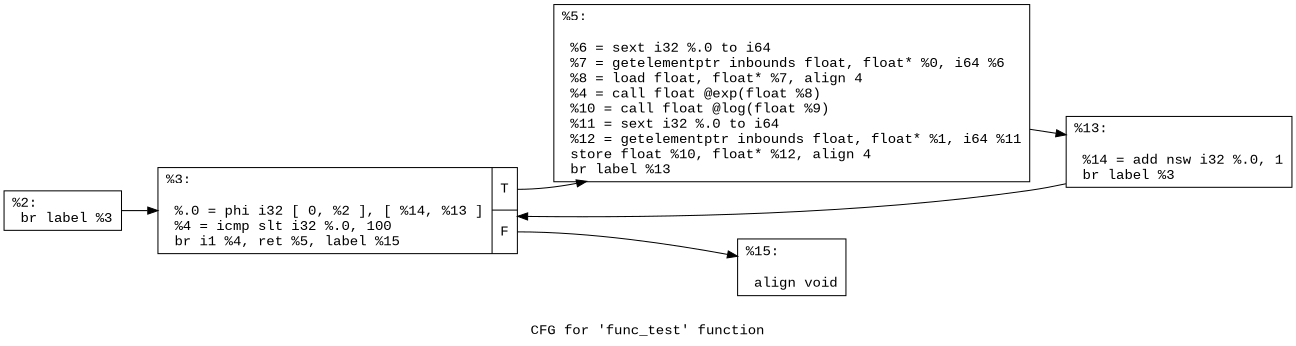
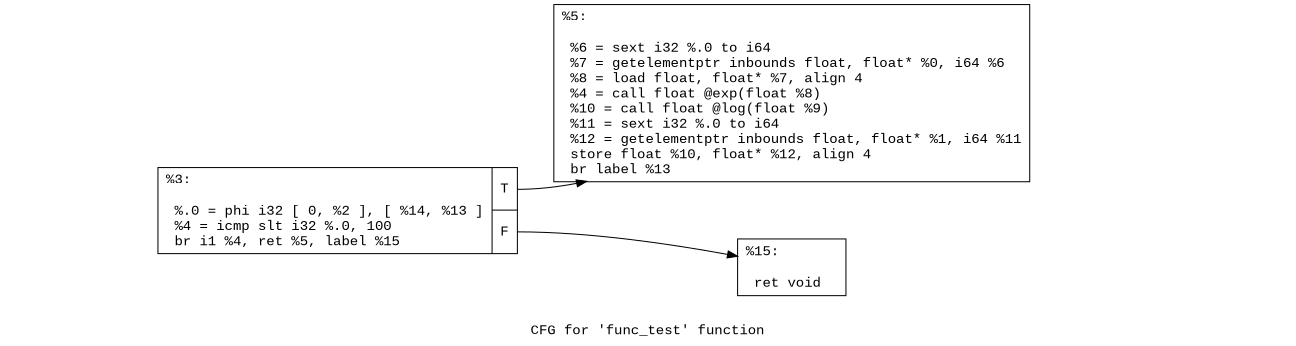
  digraph {
    fontname="Liberation Mono"
    label="CFG for 'func_test' function"
    rankdir=LR
    node [fontname="Liberation Mono" shape=record]
    edge [fontname="Liberation Mono"]
-   n1 [label="{%2:\l  br label %3\l}"]
    n2 [label="{%3:\l\l  %.0 = phi i32 [ 0, %2 ], [ %14, %13 ]\l  %4 = icmp slt i32 %.0, 100\l  br i1 %4, ret %5, label %15\l|{<s0>T|<s1>F}}"]
    n3 [label="{%5:\l\l  %6 = sext i32 %.0 to i64\l  %7 = getelementptr inbounds float, float* %0, i64 %6\l  %8 = load float, float* %7, align 4\l  %4 = call float @exp(float %8)\l  %10 = call float @log(float %9)\l  %11 = sext i32 %.0 to i64\l  %12 = getelementptr inbounds float, float* %1, i64 %11\l  store float %10, float* %12, align 4\l  br label %13\l}"]
-   n4 [label="{%15:\l\l  align void\l}"]
-   n5 [label="{%13:\l\l  %14 = add nsw i32 %.0, 1\l  br label %3\l}"]
-   n1 -> n2
+   n4 [label="{%15:\l\l  ret void\l}"]
    n2 -> n3 [tailport=s0]
    n2 -> n4 [tailport=s1]
-   n3 -> n5
-   n5 -> n2
  }
